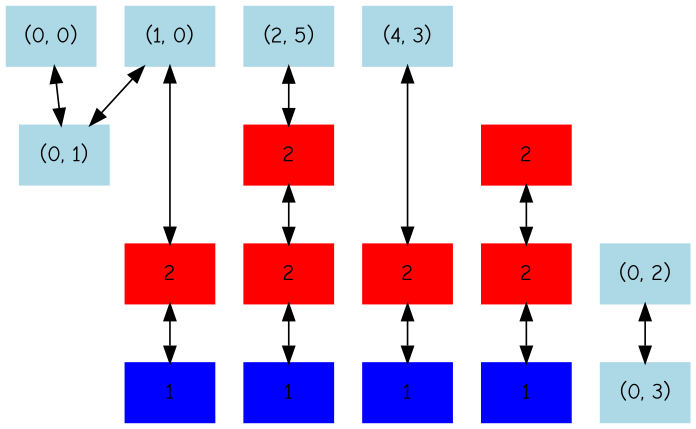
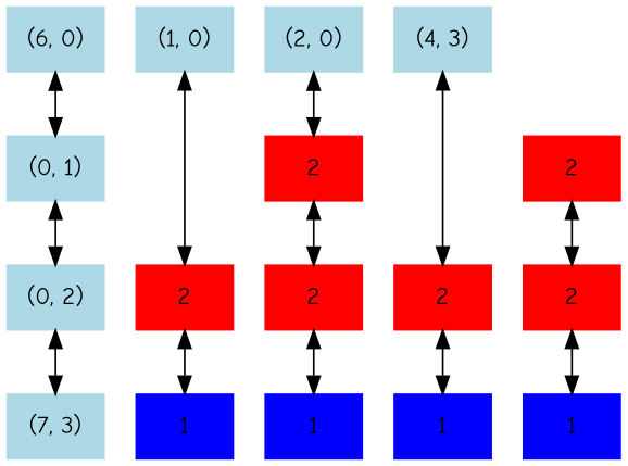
  digraph {
    fontname="Comic Neue"
    node [color=lightblue fontname="Comic Neue" shape=box style=filled]
    edge [dir=both fontname="Comic Neue"]
-   n1 [label="(0, 0)"]
+   n1 [label="(6, 0)"]
    n2 [label="(1, 0)"]
-   n3 [label="(2, 5)"]
+   n3 [label="(2, 0)"]
    n4 [label="(4, 3)"]
    n5 [label="(0, 1)"]
    n6 [color=red label=2]
    n7 [color=red label=2]
    n8 [label="(0, 2)"]
    n9 [color=red label=2]
    n10 [color=red label=2]
    n11 [color=red label=2]
    n12 [color=red label=2]
-   n13 [label="(0, 3)"]
+   n13 [label="(7, 3)"]
    n14 [color=blue label=1]
    n15 [color=blue label=1]
    n16 [color=blue label=1]
    n17 [color=blue label=1]
    subgraph sub_1 {
      rank=same
      n1
      n2
      n3
      n4
    }
    subgraph sub_2 {
      rank=same
      n5
      n6
      n7
    }
    subgraph sub_3 {
      rank=same
      n8
      n9
      n10
      n11
      n12
    }
    subgraph sub_4 {
      rank=same
      n13
      n14
      n15
      n16
      n17
    }
    n1 -> n5
    n2 -> n9
    n3 -> n6
    n4 -> n12
-   n5 -> n2
+   n5 -> n8
    n6 -> n10
    n7 -> n11
    n8 -> n13
    n9 -> n14
    n10 -> n15
    n11 -> n16
    n12 -> n17
  }
